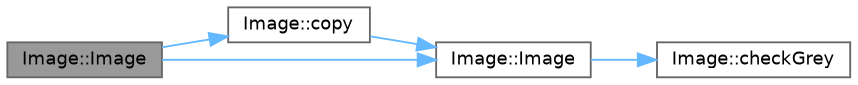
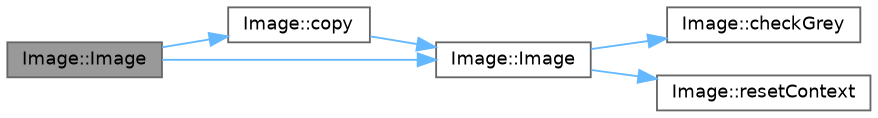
  digraph {
    rankdir=LR
    node [color=grey40 fillcolor=white fontname=Helvetica fontsize=10 shape=box style=filled]
    edge [color=steelblue1 fontname=Helvetica fontsize=10 labelfontname=Helvetica labelfontsize=10 style=solid]
    n1 [color=gray40 fillcolor=grey60 fontcolor=black height=0.2 label="Image::Image" width=0.4]
    n2 [height=0.2 label="Image::copy" width=0.4]
    n3 [height=0.2 label="Image::Image" width=0.4]
    n4 [height=0.2 label="Image::checkGrey" width=0.4]
+   n5 [height=0.2 label="Image::resetContext" width=0.4]
    n1 -> n2
    n1 -> n3
    n2 -> n3
    n3 -> n4
+   n3 -> n5
  }
